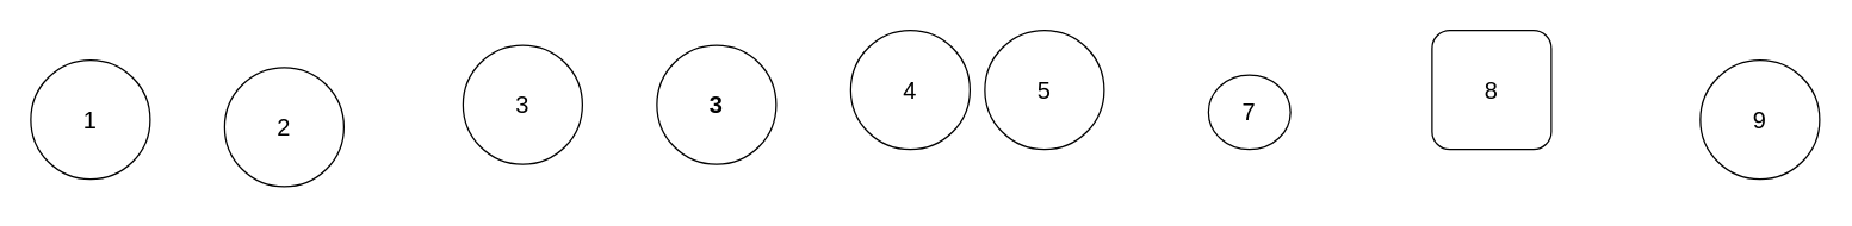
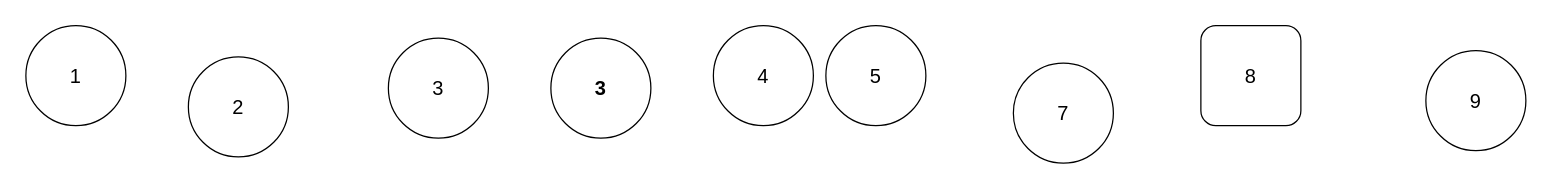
  <mxCell id="0" />
  <mxCell id="1" parent="0" />
- <mxCell id="2" value="&lt;font size=&quot;3&quot;&gt;1&lt;/font&gt;" style="ellipse;whiteSpace=wrap;html=1;aspect=fixed;" vertex="1" parent="1"><mxGeometry x="20" y="40" width="80" height="80" as="geometry" /></mxCell>
+ <mxCell id="2" value="&lt;font size=&quot;3&quot;&gt;1&lt;/font&gt;" style="ellipse;whiteSpace=wrap;html=1;aspect=fixed;" vertex="1" parent="1"><mxGeometry x="20" y="20" width="80" height="80" as="geometry" /></mxCell>
  <mxCell id="3" value="&lt;font size=&quot;3&quot;&gt;5&lt;/font&gt;" style="ellipse;whiteSpace=wrap;html=1;aspect=fixed;" vertex="1" parent="1"><mxGeometry x="660" y="20" width="80" height="80" as="geometry" /></mxCell>
  <mxCell id="4" value="&lt;font size=&quot;3&quot;&gt;4&lt;/font&gt;" style="ellipse;whiteSpace=wrap;html=1;aspect=fixed;" vertex="1" parent="1"><mxGeometry x="570" y="20" width="80" height="80" as="geometry" /></mxCell>
- <mxCell id="5" value="&lt;font size=&quot;3&quot;&gt;7&lt;/font&gt;" style="ellipse;whiteSpace=wrap;html=1;aspect=fixed;" vertex="1" parent="1"><mxGeometry x="810" y="50" width="55" height="50" as="geometry" /></mxCell>
+ <mxCell id="5" value="&lt;font size=&quot;3&quot;&gt;7&lt;/font&gt;" style="ellipse;whiteSpace=wrap;html=1;aspect=fixed;" vertex="1" parent="1"><mxGeometry x="810" y="50" width="80" height="80" as="geometry" /></mxCell>
  <mxCell id="6" value="&lt;font size=&quot;3&quot;&gt;2&lt;/font&gt;" style="ellipse;whiteSpace=wrap;html=1;aspect=fixed;" vertex="1" parent="1"><mxGeometry x="150" y="45" width="80" height="80" as="geometry" /></mxCell>
  <mxCell id="7" value="&lt;font size=&quot;3&quot;&gt;9&lt;/font&gt;" style="ellipse;whiteSpace=wrap;html=1;aspect=fixed;" vertex="1" parent="1"><mxGeometry x="1140" y="40" width="80" height="80" as="geometry" /></mxCell>
  <mxCell id="8" value="&lt;font size=&quot;3&quot;&gt;8&lt;/font&gt;" style="whiteSpace=wrap;html=1;aspect=fixed;rounded=1;" vertex="1" parent="1"><mxGeometry x="960" y="20" width="80" height="80" as="geometry" /></mxCell>
  <mxCell id="9" value="&lt;font size=&quot;3&quot;&gt;3&lt;/font&gt;" style="ellipse;whiteSpace=wrap;html=1;aspect=fixed;fontStyle=1" vertex="1" parent="1"><mxGeometry x="440" y="30" width="80" height="80" as="geometry" /></mxCell>
  <mxCell id="10" value="&lt;font size=&quot;3&quot;&gt;3&lt;/font&gt;" style="ellipse;whiteSpace=wrap;html=1;aspect=fixed;" vertex="1" parent="1"><mxGeometry x="310" y="30" width="80" height="80" as="geometry" /></mxCell>
